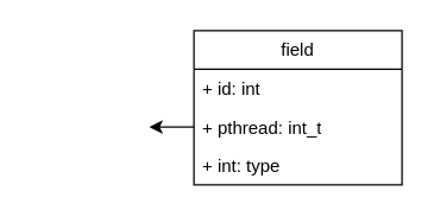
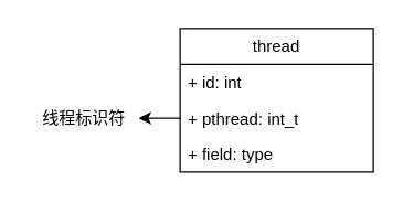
  <mxCell id="0" />
  <mxCell id="1" parent="0" />
- <mxCell id="2" value="field" style="swimlane;fontStyle=0;childLayout=stackLayout;horizontal=1;startSize=26;fillColor=none;horizontalStack=0;resizeParent=1;resizeParentMax=0;resizeLast=0;collapsible=1;marginBottom=0;whiteSpace=wrap;html=1;" vertex="1" parent="1"><mxGeometry x="130" y="20" width="140" height="104" as="geometry" /></mxCell>
+ <mxCell id="2" value="thread" style="swimlane;fontStyle=0;childLayout=stackLayout;horizontal=1;startSize=26;fillColor=none;horizontalStack=0;resizeParent=1;resizeParentMax=0;resizeLast=0;collapsible=1;marginBottom=0;whiteSpace=wrap;html=1;" vertex="1" parent="1"><mxGeometry x="130" y="20" width="140" height="104" as="geometry" /></mxCell>
  <mxCell id="3" value="+ id: int" style="text;strokeColor=none;fillColor=none;align=left;verticalAlign=top;spacingLeft=4;spacingRight=4;overflow=hidden;rotatable=0;points=[[0,0.5],[1,0.5]];portConstraint=eastwest;whiteSpace=wrap;html=1;" vertex="1" parent="2"><mxGeometry y="26" width="140" height="26" as="geometry" /></mxCell>
  <mxCell id="4" style="edgeStyle=orthogonalEdgeStyle;rounded=0;orthogonalLoop=1;jettySize=auto;html=1;exitX=0;exitY=0.5;exitDx=0;exitDy=0;" edge="1" parent="2" source="5"><mxGeometry relative="1" as="geometry"><mxPoint x="-30" y="64.862" as="targetPoint" /></mxGeometry></mxCell>
  <mxCell id="5" value="+ pthread: int_t" style="text;strokeColor=none;fillColor=none;align=left;verticalAlign=top;spacingLeft=4;spacingRight=4;overflow=hidden;rotatable=0;points=[[0,0.5],[1,0.5]];portConstraint=eastwest;whiteSpace=wrap;html=1;" vertex="1" parent="2"><mxGeometry y="52" width="140" height="26" as="geometry" /></mxCell>
- <mxCell id="6" value="+ int: type" style="text;strokeColor=none;fillColor=none;align=left;verticalAlign=top;spacingLeft=4;spacingRight=4;overflow=hidden;rotatable=0;points=[[0,0.5],[1,0.5]];portConstraint=eastwest;whiteSpace=wrap;html=1;" vertex="1" parent="2"><mxGeometry y="78" width="140" height="26" as="geometry" /></mxCell>
+ <mxCell id="6" value="+ field: type" style="text;strokeColor=none;fillColor=none;align=left;verticalAlign=top;spacingLeft=4;spacingRight=4;overflow=hidden;rotatable=0;points=[[0,0.5],[1,0.5]];portConstraint=eastwest;whiteSpace=wrap;html=1;" vertex="1" parent="2"><mxGeometry y="78" width="140" height="26" as="geometry" /></mxCell>
+ <mxCell id="7" value="线程标识符" style="text;html=1;align=center;verticalAlign=middle;resizable=0;points=[];autosize=1;strokeColor=none;fillColor=none;" vertex="1" parent="1"><mxGeometry x="20" y="70" width="80" height="30" as="geometry" /></mxCell>
